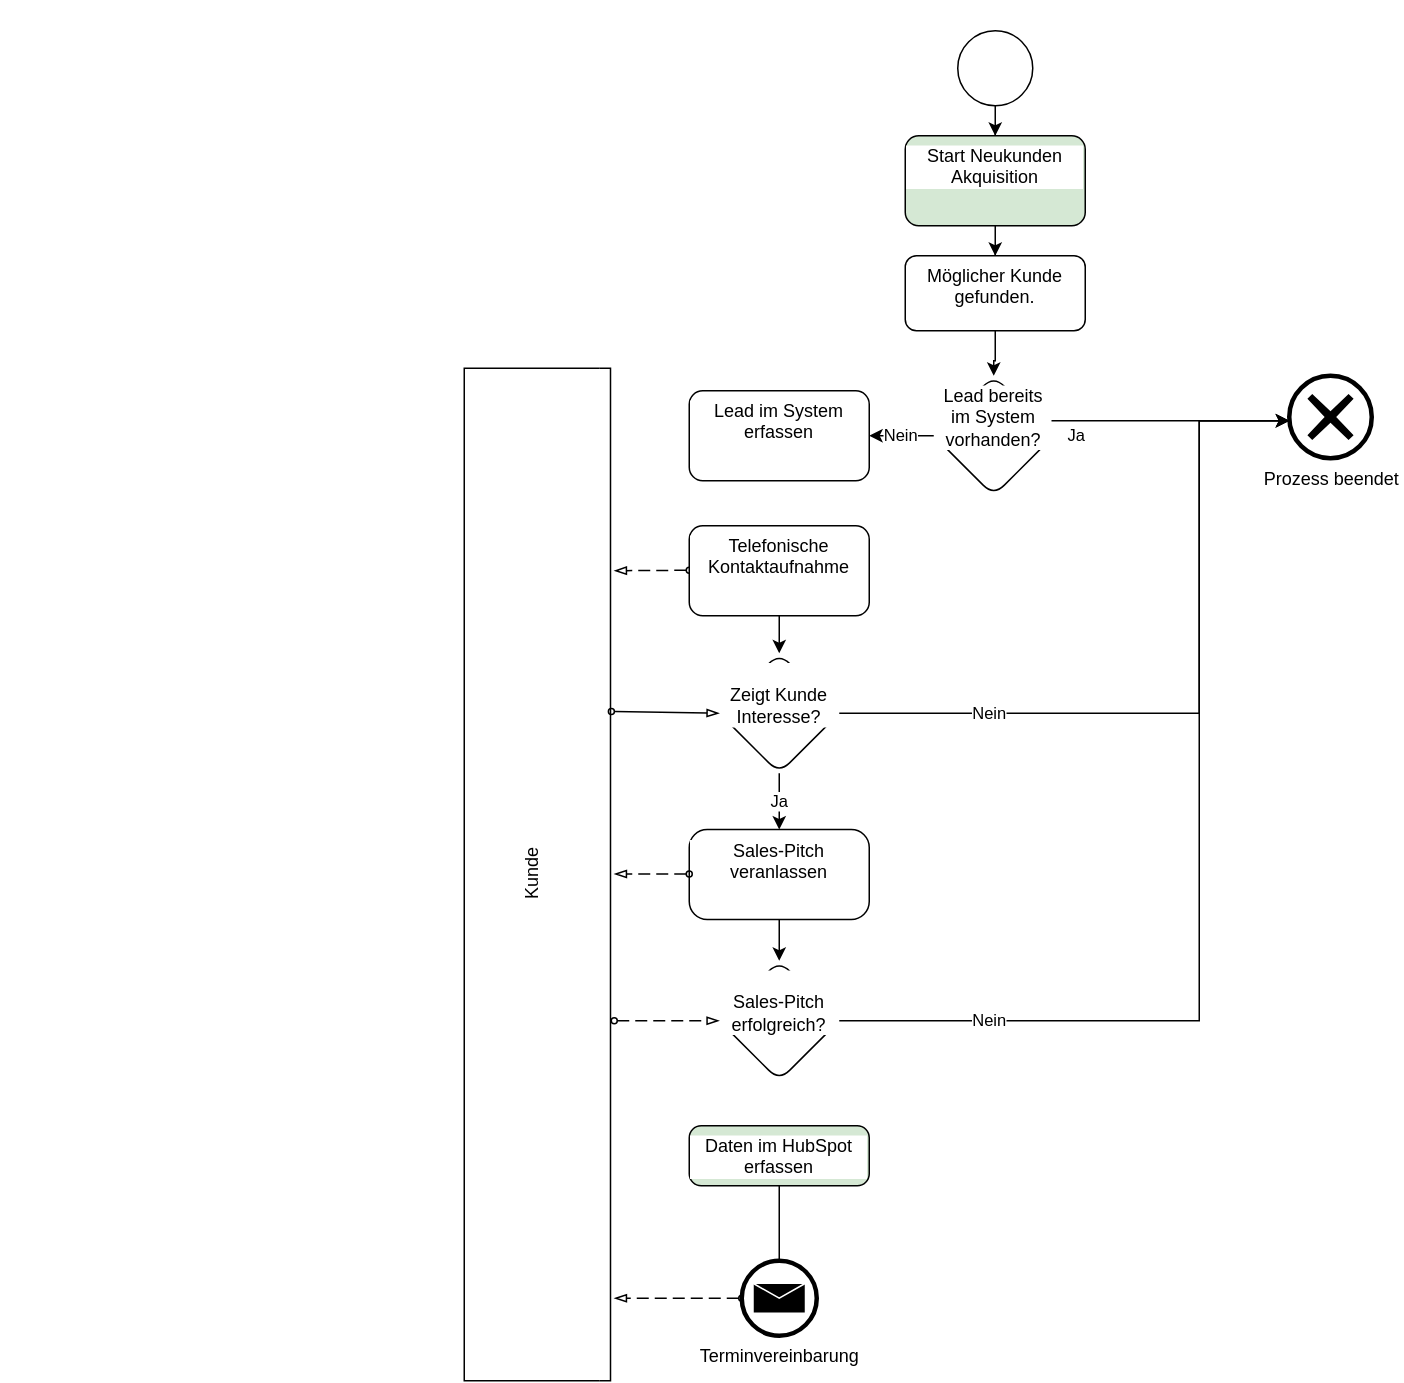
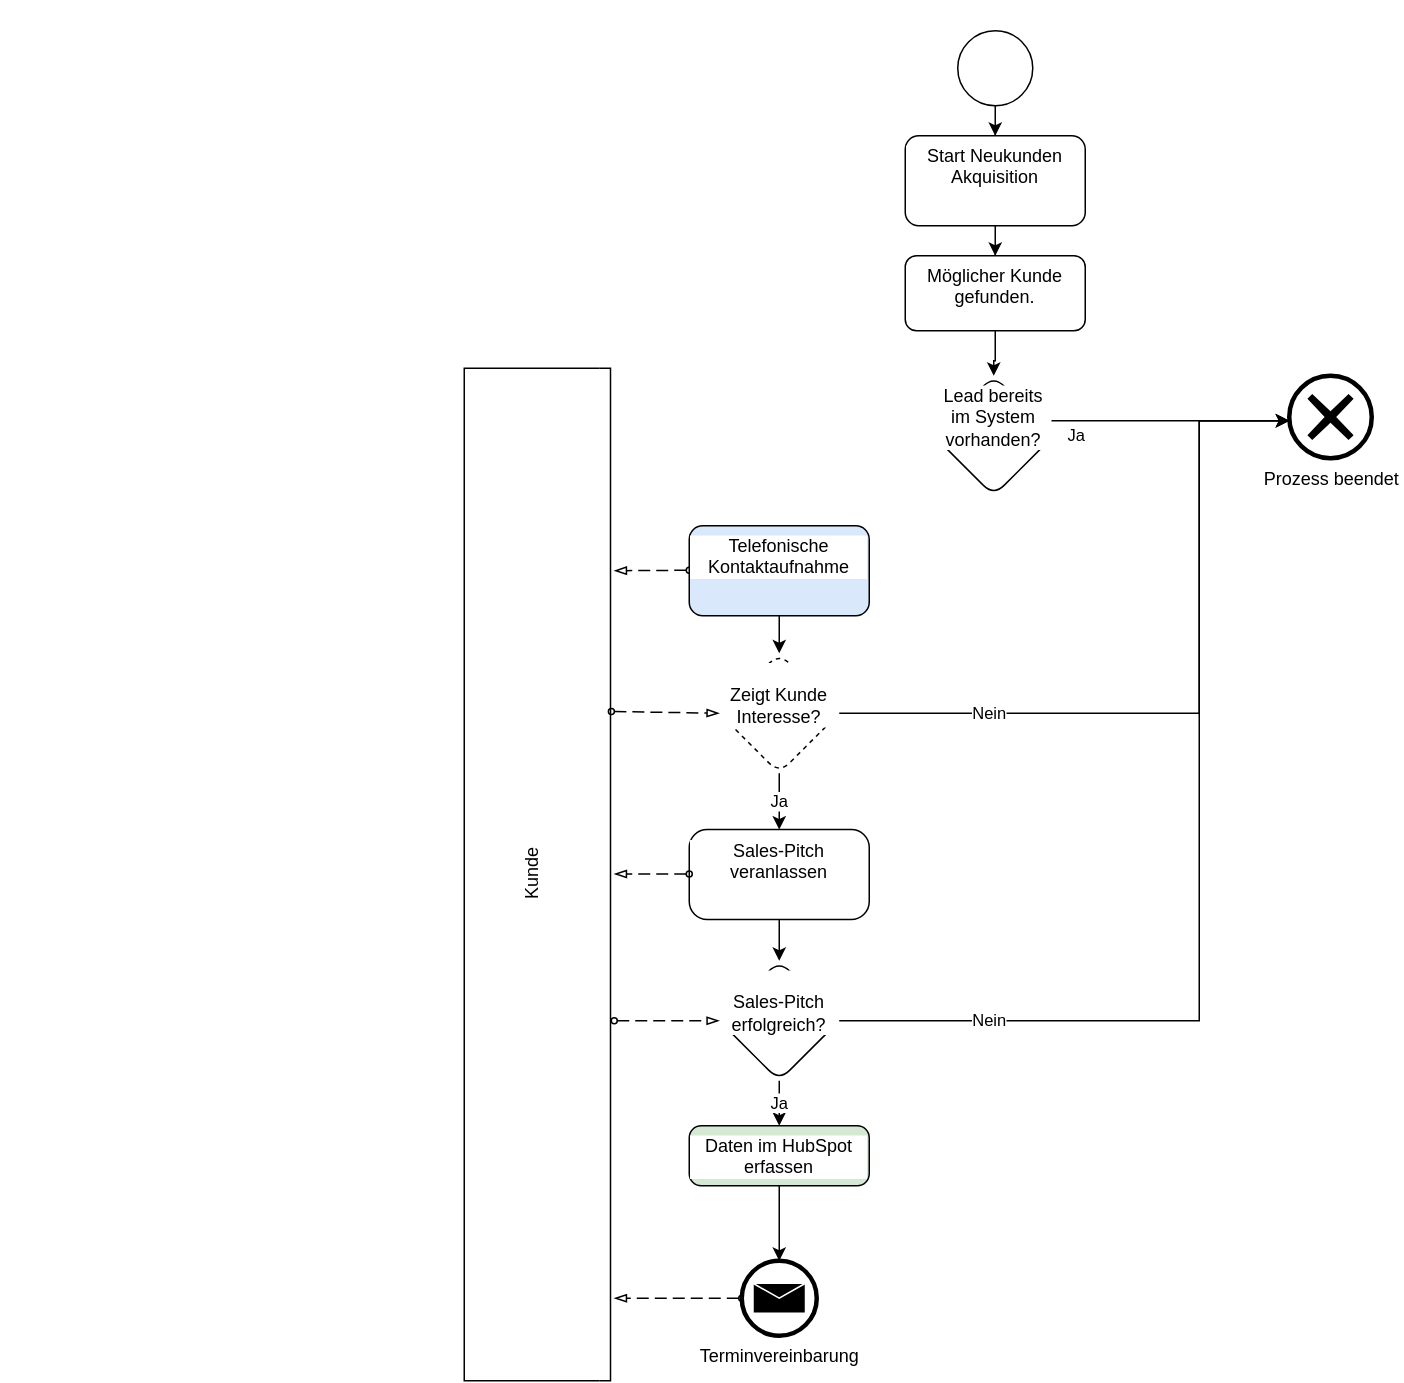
  <mxCell id="0" />
  <mxCell id="1" parent="0" />
  <mxCell id="2" value="" style="edgeStyle=orthogonalEdgeStyle;rounded=0;orthogonalLoop=1;jettySize=auto;html=1;" edge="1" parent="1" source="3" target="5"><mxGeometry relative="1" as="geometry" /></mxCell>
  <mxCell id="3" value="" style="points=[[0.145,0.145,0],[0.5,0,0],[0.855,0.145,0],[1,0.5,0],[0.855,0.855,0],[0.5,1,0],[0.145,0.855,0],[0,0.5,0]];shape=mxgraph.bpmn.event;html=1;verticalLabelPosition=bottom;labelBackgroundColor=#ffffff;verticalAlign=top;align=center;perimeter=ellipsePerimeter;outlineConnect=0;aspect=fixed;outline=standard;symbol=general;" vertex="1" parent="1"><mxGeometry x="638" y="20" width="50" height="50" as="geometry" /></mxCell>
  <mxCell id="4" value="" style="edgeStyle=orthogonalEdgeStyle;rounded=0;orthogonalLoop=1;jettySize=auto;html=1;" edge="1" parent="1" source="5" target="9"><mxGeometry relative="1" as="geometry" /></mxCell>
- <mxCell id="5" value="Start Neukunden Akquisition" style="rounded=1;whiteSpace=wrap;html=1;verticalAlign=top;labelBackgroundColor=#ffffff;fillColor=#d5e8d4;" vertex="1" parent="1"><mxGeometry x="603" y="90" width="120" height="60" as="geometry" /></mxCell>
+ <mxCell id="5" value="Start Neukunden Akquisition" style="rounded=1;whiteSpace=wrap;html=1;verticalAlign=top;labelBackgroundColor=#ffffff;" vertex="1" parent="1"><mxGeometry x="603" y="90" width="120" height="60" as="geometry" /></mxCell>
  <mxCell id="6" value="Kunde" style="swimlane;html=1;startSize=90;fontStyle=0;collapsible=0;horizontal=1;swimlaneLine=0;fillColor=none;whiteSpace=wrap;rotation=-90;" vertex="1" parent="1"><mxGeometry x="20.25" y="533.75" width="675" height="97.5" as="geometry" /></mxCell>
  <mxCell id="7" value="" style="endArrow=blockThin;html=1;labelPosition=left;verticalLabelPosition=middle;align=right;verticalAlign=middle;dashed=1;dashPattern=8 4;endFill=0;startArrow=oval;startFill=0;endSize=6;startSize=4;rounded=0;exitX=0;exitY=0.5;exitDx=0;exitDy=0;" edge="1" parent="6"><mxGeometry relative="1" as="geometry"><mxPoint x="438.75" y="-154.09" as="sourcePoint" /><mxPoint x="388.75" y="-153.75" as="targetPoint" /></mxGeometry></mxCell>
  <mxCell id="8" value="" style="edgeStyle=orthogonalEdgeStyle;rounded=0;orthogonalLoop=1;jettySize=auto;html=1;" edge="1" parent="1" source="9" target="12"><mxGeometry relative="1" as="geometry" /></mxCell>
  <mxCell id="9" value="Möglicher Kunde gefunden." style="rounded=1;whiteSpace=wrap;html=1;verticalAlign=top;labelBackgroundColor=#ffffff;" vertex="1" parent="1"><mxGeometry x="603" y="170" width="120" height="50" as="geometry" /></mxCell>
- <mxCell id="10" value="Nein" style="edgeStyle=orthogonalEdgeStyle;rounded=0;orthogonalLoop=1;jettySize=auto;html=1;" edge="1" parent="1" source="12" target="13"><mxGeometry relative="1" as="geometry" /></mxCell>
  <mxCell id="11" value="Ja" style="edgeStyle=orthogonalEdgeStyle;rounded=0;orthogonalLoop=1;jettySize=auto;html=1;entryX=0;entryY=0.5;entryDx=0;entryDy=0;" edge="1" parent="1" source="12"><mxGeometry x="-0.695" y="-10" relative="1" as="geometry"><mxPoint x="859" y="280" as="targetPoint" /><Array as="points"><mxPoint x="749" y="280" /><mxPoint x="749" y="280" /></Array><mxPoint as="offset" /></mxGeometry></mxCell>
  <mxCell id="12" value="Lead bereits im System vorhanden?" style="rhombus;whiteSpace=wrap;html=1;verticalAlign=top;rounded=1;labelBackgroundColor=#ffffff;" vertex="1" parent="1"><mxGeometry x="622" y="250" width="80" height="80" as="geometry" /></mxCell>
- <mxCell id="13" value="Lead im System erfassen" style="whiteSpace=wrap;html=1;verticalAlign=top;rounded=1;labelBackgroundColor=#ffffff;" vertex="1" parent="1"><mxGeometry x="459" y="260" width="120" height="60" as="geometry" /></mxCell>
  <mxCell id="14" style="edgeStyle=orthogonalEdgeStyle;rounded=0;orthogonalLoop=1;jettySize=auto;html=1;" edge="1" parent="1" source="15" target="19"><mxGeometry relative="1" as="geometry" /></mxCell>
- <mxCell id="15" value="Telefonische Kontaktaufnahme" style="whiteSpace=wrap;html=1;verticalAlign=top;rounded=1;labelBackgroundColor=#ffffff;" vertex="1" parent="1"><mxGeometry x="459" y="350" width="120" height="60" as="geometry" /></mxCell>
- <mxCell id="16" value="" style="endArrow=blockThin;html=1;labelPosition=left;verticalLabelPosition=middle;align=right;verticalAlign=middle;dashed=0;dashPattern=8 4;endFill=0;startArrow=oval;startFill=0;endSize=6;startSize=4;rounded=0;exitX=0.661;exitY=1.006;exitDx=0;exitDy=0;entryX=0;entryY=0.5;entryDx=0;entryDy=0;exitPerimeter=0;" edge="1" parent="1" source="6" target="19"><mxGeometry relative="1" as="geometry"><mxPoint x="409" y="529.66" as="sourcePoint" /><mxPoint x="549" y="529.66" as="targetPoint" /></mxGeometry></mxCell>
+ <mxCell id="15" value="Telefonische Kontaktaufnahme" style="whiteSpace=wrap;html=1;verticalAlign=top;rounded=1;labelBackgroundColor=#ffffff;fillColor=#dae8fc;" vertex="1" parent="1"><mxGeometry x="459" y="350" width="120" height="60" as="geometry" /></mxCell>
+ <mxCell id="16" value="" style="endArrow=blockThin;html=1;labelPosition=left;verticalLabelPosition=middle;align=right;verticalAlign=middle;dashed=1;dashPattern=8 4;endFill=0;startArrow=oval;startFill=0;endSize=6;startSize=4;rounded=0;exitX=0.661;exitY=1.006;exitDx=0;exitDy=0;entryX=0;entryY=0.5;entryDx=0;entryDy=0;exitPerimeter=0;" edge="1" parent="1" source="6" target="19"><mxGeometry relative="1" as="geometry"><mxPoint x="409" y="529.66" as="sourcePoint" /><mxPoint x="549" y="529.66" as="targetPoint" /></mxGeometry></mxCell>
  <mxCell id="17" value="Nein" style="edgeStyle=orthogonalEdgeStyle;rounded=0;orthogonalLoop=1;jettySize=auto;html=1;exitX=1;exitY=0.5;exitDx=0;exitDy=0;" edge="1" parent="1" source="19"><mxGeometry x="-0.596" relative="1" as="geometry"><mxPoint x="859" y="280" as="targetPoint" /><Array as="points"><mxPoint x="799" y="475" /><mxPoint x="799" y="280" /></Array><mxPoint as="offset" /></mxGeometry></mxCell>
  <mxCell id="18" value="Ja" style="edgeStyle=orthogonalEdgeStyle;rounded=0;orthogonalLoop=1;jettySize=auto;html=1;" edge="1" parent="1" source="19" target="21"><mxGeometry relative="1" as="geometry" /></mxCell>
- <mxCell id="19" value="&lt;br&gt;Zeigt Kunde Interesse?" style="rhombus;whiteSpace=wrap;html=1;verticalAlign=top;rounded=1;labelBackgroundColor=#ffffff;arcSize=20;" vertex="1" parent="1"><mxGeometry x="479" y="435" width="80" height="80" as="geometry" /></mxCell>
+ <mxCell id="19" value="&lt;br&gt;Zeigt Kunde Interesse?" style="rhombus;whiteSpace=wrap;html=1;verticalAlign=top;rounded=1;labelBackgroundColor=#ffffff;arcSize=20;dashed=1;" vertex="1" parent="1"><mxGeometry x="479" y="435" width="80" height="80" as="geometry" /></mxCell>
  <mxCell id="20" style="edgeStyle=orthogonalEdgeStyle;rounded=0;orthogonalLoop=1;jettySize=auto;html=1;" edge="1" parent="1" source="21" target="26"><mxGeometry relative="1" as="geometry" /></mxCell>
  <mxCell id="21" value="Sales-Pitch veranlassen" style="whiteSpace=wrap;html=1;verticalAlign=top;rounded=1;labelBackgroundColor=#ffffff;arcSize=20;" vertex="1" parent="1"><mxGeometry x="459" y="552.5" width="120" height="60" as="geometry" /></mxCell>
  <mxCell id="22" value="" style="endArrow=blockThin;html=1;labelPosition=left;verticalLabelPosition=middle;align=right;verticalAlign=middle;dashed=1;dashPattern=8 4;endFill=0;startArrow=oval;startFill=0;endSize=6;startSize=4;rounded=0;" edge="1" parent="1"><mxGeometry relative="1" as="geometry"><mxPoint x="459" y="582.16" as="sourcePoint" /><mxPoint x="409" y="582.16" as="targetPoint" /></mxGeometry></mxCell>
  <mxCell id="23" value="" style="endArrow=blockThin;html=1;labelPosition=left;verticalLabelPosition=middle;align=right;verticalAlign=middle;dashed=1;dashPattern=8 4;endFill=0;startArrow=oval;startFill=0;endSize=6;startSize=4;rounded=0;entryX=0;entryY=0.5;entryDx=0;entryDy=0;" edge="1" parent="1" target="26"><mxGeometry relative="1" as="geometry"><mxPoint x="409" y="680" as="sourcePoint" /><mxPoint x="529" y="729.66" as="targetPoint" /></mxGeometry></mxCell>
  <mxCell id="24" value="Nein" style="edgeStyle=orthogonalEdgeStyle;rounded=0;orthogonalLoop=1;jettySize=auto;html=1;entryX=0;entryY=0.5;entryDx=0;entryDy=0;" edge="1" parent="1" source="26"><mxGeometry x="-0.714" relative="1" as="geometry"><mxPoint x="859" y="280" as="targetPoint" /><Array as="points"><mxPoint x="799" y="680" /><mxPoint x="799" y="280" /></Array><mxPoint as="offset" /></mxGeometry></mxCell>
+ <mxCell id="25" value="Ja" style="edgeStyle=orthogonalEdgeStyle;rounded=0;orthogonalLoop=1;jettySize=auto;html=1;" edge="1" parent="1" source="26" target="28"><mxGeometry relative="1" as="geometry" /></mxCell>
  <mxCell id="26" value="&lt;br&gt;Sales-Pitch erfolgreich?" style="rhombus;whiteSpace=wrap;html=1;verticalAlign=top;rounded=1;labelBackgroundColor=#ffffff;arcSize=20;" vertex="1" parent="1"><mxGeometry x="479" y="640" width="80" height="80" as="geometry" /></mxCell>
- <mxCell id="27" value="" style="edgeStyle=orthogonalEdgeStyle;rounded=0;orthogonalLoop=1;jettySize=auto;html=1;entryX=0.5;entryY=0;entryDx=0;entryDy=0;entryPerimeter=0;endArrow=none;" edge="1" parent="1" source="28" target="30"><mxGeometry relative="1" as="geometry"><mxPoint x="569" y="870" as="targetPoint" /></mxGeometry></mxCell>
+ <mxCell id="27" value="" style="edgeStyle=orthogonalEdgeStyle;rounded=0;orthogonalLoop=1;jettySize=auto;html=1;entryX=0.5;entryY=0;entryDx=0;entryDy=0;entryPerimeter=0;" edge="1" parent="1" source="28" target="30"><mxGeometry relative="1" as="geometry"><mxPoint x="569" y="870" as="targetPoint" /></mxGeometry></mxCell>
  <mxCell id="28" value="Daten im HubSpot erfassen" style="whiteSpace=wrap;html=1;verticalAlign=top;rounded=1;labelBackgroundColor=#ffffff;arcSize=20;fillColor=#d5e8d4;" vertex="1" parent="1"><mxGeometry x="459" y="750" width="120" height="40" as="geometry" /></mxCell>
  <mxCell id="29" value="" style="endArrow=blockThin;html=1;labelPosition=left;verticalLabelPosition=middle;align=right;verticalAlign=middle;dashed=1;dashPattern=8 4;endFill=0;startArrow=oval;startFill=0;endSize=6;startSize=4;rounded=0;exitX=0;exitY=0.5;exitDx=0;exitDy=0;exitPerimeter=0;" edge="1" parent="1" source="30"><mxGeometry relative="1" as="geometry"><mxPoint x="539" y="895" as="sourcePoint" /><mxPoint x="409" y="865" as="targetPoint" /></mxGeometry></mxCell>
  <mxCell id="30" value="Terminvereinbarung" style="points=[[0.145,0.145,0],[0.5,0,0],[0.855,0.145,0],[1,0.5,0],[0.855,0.855,0],[0.5,1,0],[0.145,0.855,0],[0,0.5,0]];shape=mxgraph.bpmn.event;html=1;verticalLabelPosition=bottom;labelBackgroundColor=#ffffff;verticalAlign=top;align=center;perimeter=ellipsePerimeter;outlineConnect=0;aspect=fixed;outline=end;symbol=message;" vertex="1" parent="1"><mxGeometry x="494" y="840" width="50" height="50" as="geometry" /></mxCell>
  <mxCell id="31" style="edgeStyle=orthogonalEdgeStyle;rounded=0;orthogonalLoop=1;jettySize=auto;html=1;exitX=1;exitY=0.5;exitDx=0;exitDy=0;" edge="1" parent="1"><mxGeometry relative="1" as="geometry"><mxPoint x="476.069" y="420.034" as="targetPoint" /><mxPoint x="475.828" y="420" as="sourcePoint" /></mxGeometry></mxCell>
  <mxCell id="32" value="Prozess beendet" style="points=[[0.145,0.145,0],[0.5,0,0],[0.855,0.145,0],[1,0.5,0],[0.855,0.855,0],[0.5,1,0],[0.145,0.855,0],[0,0.5,0]];shape=mxgraph.bpmn.event;html=1;verticalLabelPosition=bottom;labelBackgroundColor=#ffffff;verticalAlign=top;align=center;perimeter=ellipsePerimeter;outlineConnect=0;aspect=fixed;outline=end;symbol=cancel;" vertex="1" parent="1"><mxGeometry x="859" y="250" width="55" height="55" as="geometry" /></mxCell>
